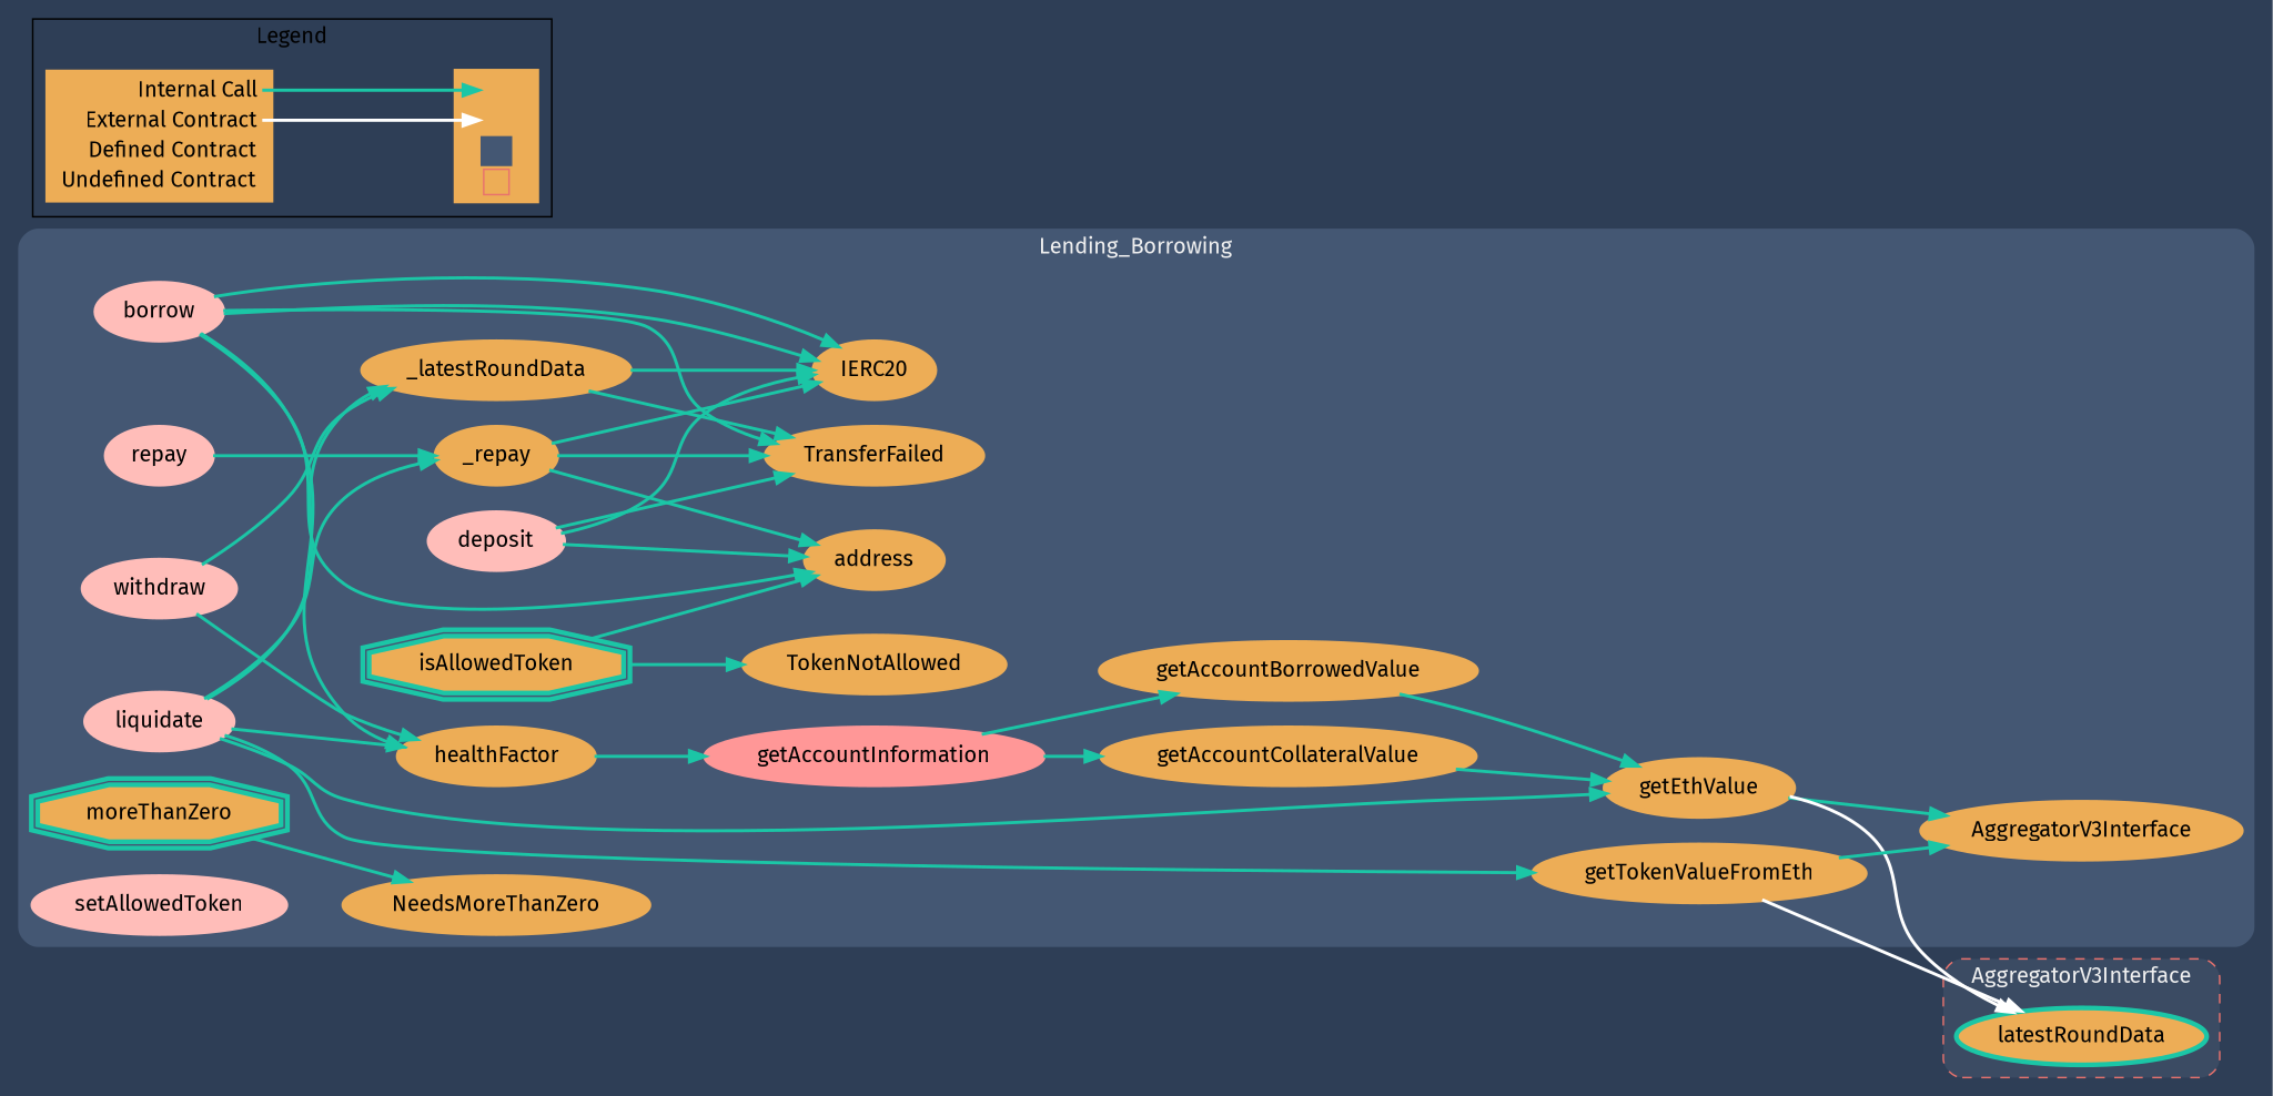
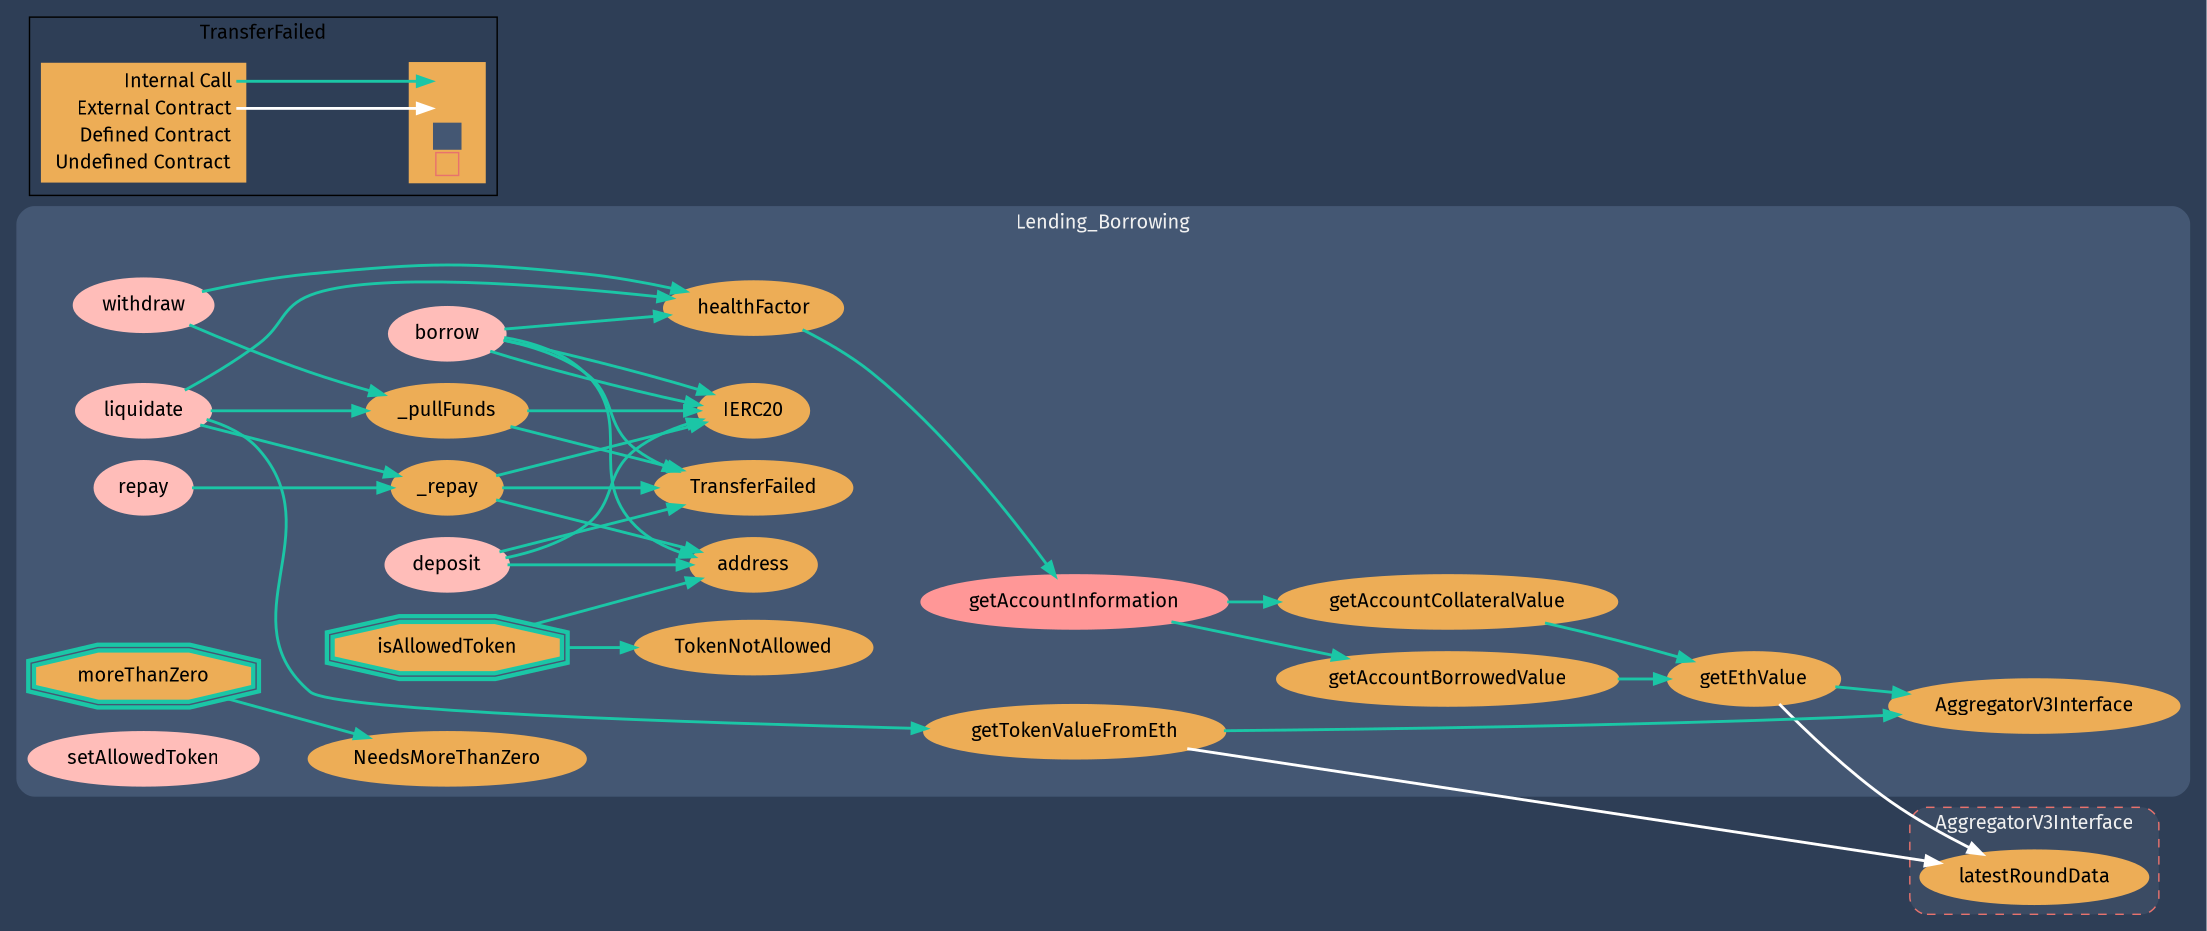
  digraph {
    bgcolor="#2e3e56"
    compound=true
    fontname="Fira Sans"
    rankdir=LR
    node [color="#edad56" fillcolor="#edad56" fontname="Fira Sans" penwidth=3 style=filled]
    edge [color="#1bc6a6" fontname="Fira Sans" penwidth=2]
    n1 [color="#ffbdb9" fillcolor="#ffbdb9" label=deposit]
    n2 [color="#ffbdb9" fillcolor="#ffbdb9" label=withdraw]
-   n3 [label=_latestRoundData]
+   n3 [label=_pullFunds]
    n4 [color="#ffbdb9" fillcolor="#ffbdb9" label=borrow]
    n5 [color="#ffbdb9" fillcolor="#ffbdb9" label=liquidate]
    n6 [color="#ffbdb9" fillcolor="#ffbdb9" label=repay]
    n7 [label=_repay]
    n8 [color="#FF9797" fillcolor="#FF9797" label=getAccountInformation]
    n9 [label=getAccountCollateralValue]
    n10 [label=getAccountBorrowedValue]
    n11 [label=getEthValue]
    n12 [label=getTokenValueFromEth]
    n13 [label=healthFactor]
    n14 [color="#1bc6a6" label=isAllowedToken shape=doubleoctagon]
    n15 [color="#1bc6a6" label=moreThanZero shape=doubleoctagon]
    n16 [color="#ffbdb9" fillcolor="#ffbdb9" label=setAllowedToken]
    n17 [label=IERC20]
    n18 [label=address]
    n19 [label=TransferFailed]
    n20 [label=AggregatorV3Interface]
    n21 [label=TokenNotAllowed]
    n22 [label=NeedsMoreThanZero]
-   n23 [color="#1bc6a6" label=latestRoundData]
+   n23 [label=latestRoundData]
    n24 [label=<<table border="0" cellpadding="2" cellspacing="0" cellborder="0">   <tr><td align="right" port="i1">Internal Call</td></tr>   <tr><td align="right" port="i2">External Contract</td></tr>   <tr><td align="right" port="i3">Defined Contract</td></tr>   <tr><td align="right" port="i4">Undefined Contract</td></tr>   </table>> shape=plaintext]
    n25 [label=<<table border="0" cellpadding="2" cellspacing="0" cellborder="0">   <tr><td port="i1">&nbsp;&nbsp;&nbsp;</td></tr>   <tr><td port="i2">&nbsp;&nbsp;&nbsp;</td></tr>   <tr><td port="i3" bgcolor="#445773">&nbsp;&nbsp;&nbsp;</td></tr>   <tr><td port="i4">     <table border="1" cellborder="0" cellspacing="0" cellpadding="7" color="#e8726d">       <tr>        <td></td>       </tr>      </table>   </td></tr>   </table>> shape=plaintext]
    subgraph cluster_1 {
      bgcolor="#445773"
      color="#445773"
      fontcolor="#f0f0f0"
      label=Lending_Borrowing
      style=rounded
      n1
      n2
      n3
      n4
      n5
      n6
      n7
      n8
      n9
      n10
      n11
      n12
      n13
      n14
      n15
      n16
      n17
      n18
      n19
      n20
      n21
      n22
    }
    subgraph cluster_2 {
      bgcolor="#3b4b63"
      color="#e8726d"
      fontcolor="#f0f0f0"
      label=AggregatorV3Interface
      style="rounded,dashed"
      n23
    }
    subgraph cluster_3 {
-     label=Legend
+     label=TransferFailed
      n24
      n25
    }
    n1 -> n17
    n1 -> n18
    n1 -> n19
    n2 -> n3
    n2 -> n13
    n3 -> n17
    n3 -> n19
    n4 -> n13
    n4 -> n17
    n4 -> n17
    n4 -> n18
    n4 -> n19
    n5 -> n3
    n5 -> n7
-   n5 -> n11
    n5 -> n12
    n5 -> n13
    n6 -> n7
    n7 -> n17
    n7 -> n18
    n7 -> n19
    n8 -> n9
    n8 -> n10
    n9 -> n11
    n10 -> n11
    n11 -> n20
    n11 -> n23 [color=white]
    n12 -> n20
    n12 -> n23 [color=white]
    n13 -> n8
    n14 -> n18
    n14 -> n21
    n15 -> n22
    n24 -> n25 [headport="i1:w" tailport="i1:e"]
    n24 -> n25 [color=white headport="i2:w" tailport="i2:e"]
  }
